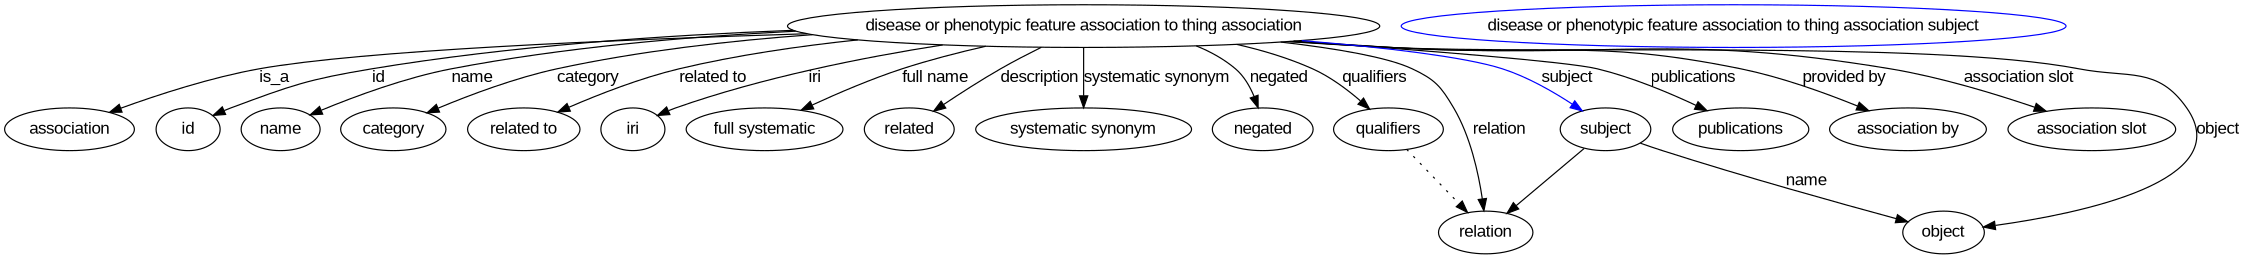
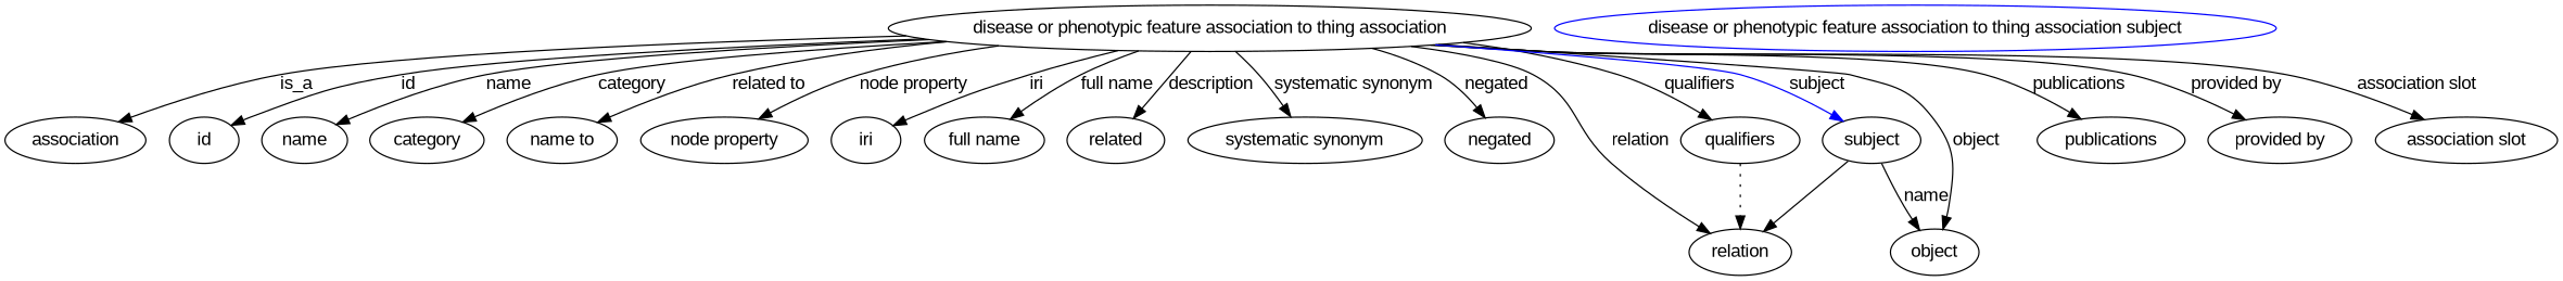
  digraph {
    fontname="Liberation Sans"
    node [fontname="Liberation Sans" color=black]
    edge [fontname="Liberation Sans" color=black style=solid]
    n1 [height=0.5 label="disease or phenotypic feature association to thing association" width=6.277 color=""]
    association [height=0.5 width=1.3723 color=""]
    id [height=0.5 width=0.75]
    name [height=0.5 width=0.75]
    category [height=0.5 width=0.75]
-   "related to" [height=0.5 width=0.75]
+   "related to" [height=0.5 width=0.75 label="name to"]
+   "node property" [height=0.5 width=0.75]
    iri [height=0.5 width=0.75]
-   "full name" [height=0.5 width=0.75 label="full systematic"]
+   "full name" [height=0.5 width=0.75]
    n10 [height=0.5 label=related width=0.75]
    "systematic synonym" [height=0.5 width=0.75]
    negated [height=0.5 width=0.75]
    relation [height=0.5 width=0.75]
    object [height=0.5 width=0.75]
    qualifiers [height=0.5 width=0.75]
    publications [height=0.5 width=0.75]
-   "provided by" [height=0.5 width=0.75 label="association by"]
+   "provided by" [height=0.5 width=0.75]
    "association slot" [height=0.5 width=0.75]
    subject [height=0.5 width=0.97656 color=""]
    "disease or phenotypic feature association to thing association subject" [color=blue height=0.5 width=0.75]
    n1 -> association [label=is_a color="" style=""]
    n1 -> id [label=id]
    n1 -> name [label=name]
    n1 -> category [label=category]
    n1 -> "related to" [label="related to"]
+   n1 -> "node property" [label="node property"]
    n1 -> iri [label=iri]
    n1 -> "full name" [label="full name"]
    n1 -> n10 [label=description]
    n1 -> "systematic synonym" [label="systematic synonym"]
    n1 -> negated [label=negated]
    n1 -> relation [label=relation]
    n1 -> object [label=object]
    n1 -> qualifiers [label=qualifiers]
    n1 -> publications [label=publications]
    n1 -> "provided by" [label="provided by"]
    n1 -> "association slot" [label="association slot"]
    n1 -> subject [color=blue label=subject]
    qualifiers -> relation [style=dotted color=""]
    subject -> relation [color=""]
    subject -> object [label=name color="" style=""]
  }
